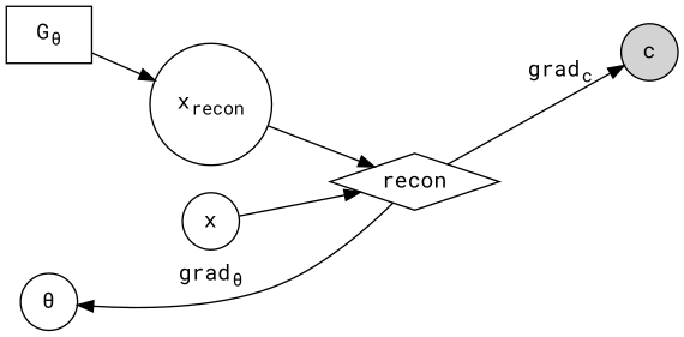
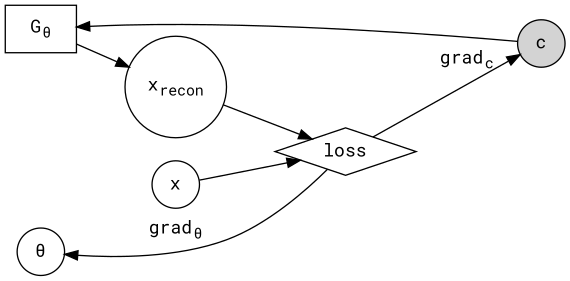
  digraph {
    fontname="Roboto Mono"
    rankdir=LR
    node [fontname="Roboto Mono" shape=circle]
    edge [fontname="Roboto Mono"]
    n1 [label="&theta;"]
    n2 [label=<G<SUB>&theta;</SUB>> shape=rectangle]
    n3 [label=<x<SUB>recon</SUB>>]
-   n4 [label=recon shape=diamond]
+   n4 [label=loss shape=diamond]
    x
    n6 [label=c style=filled]
    subgraph sub_1 {
      rank=same
      n1
      n2
    }
    n2 -> n3
    n3 -> n4
    n4 -> n1 [label=<grad<SUB>&theta;</SUB>>]
    n4 -> n6 [label=<grad<SUB>c</SUB>>]
    x -> n4
+   n6 -> n2
  }
